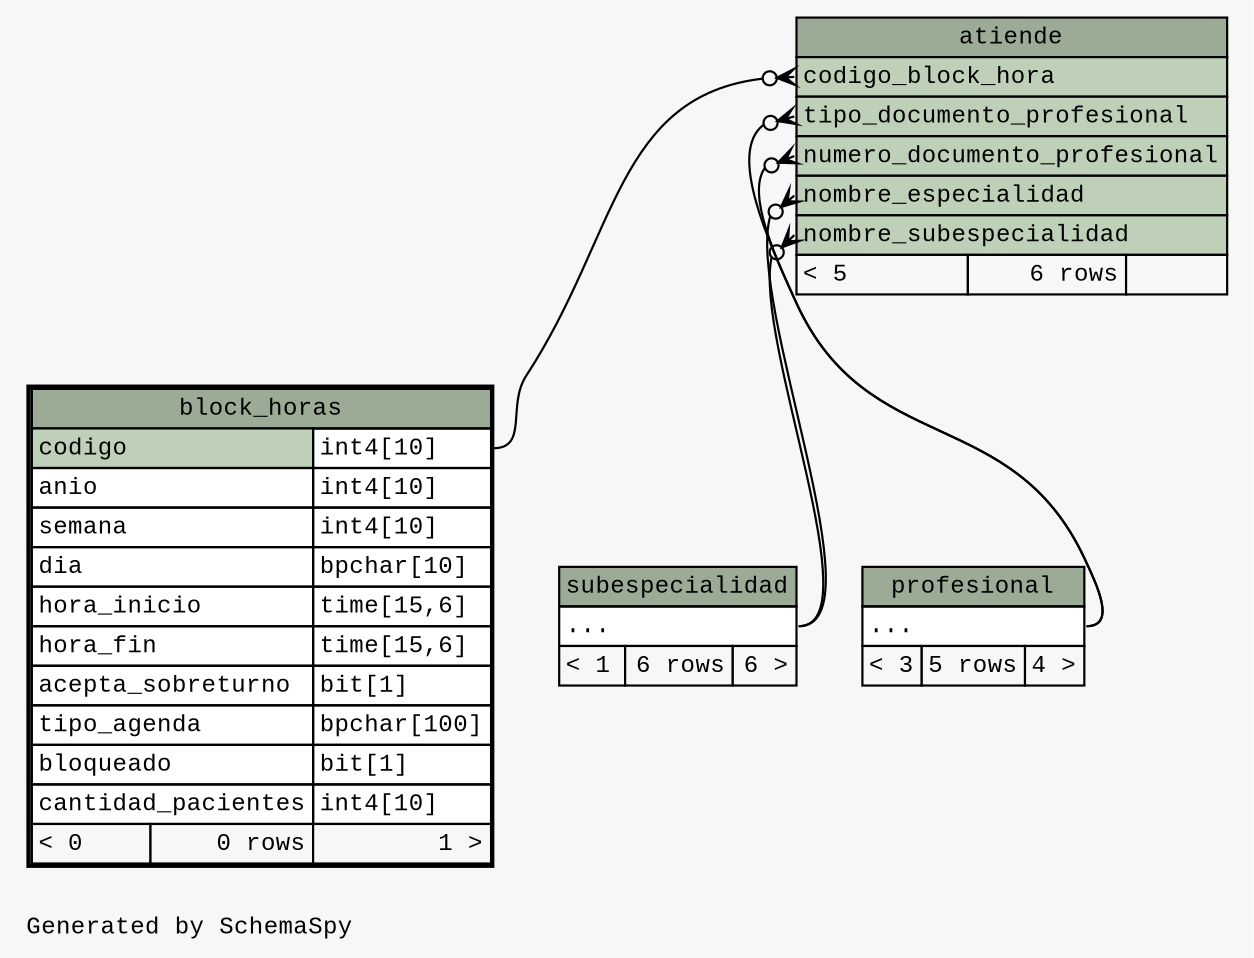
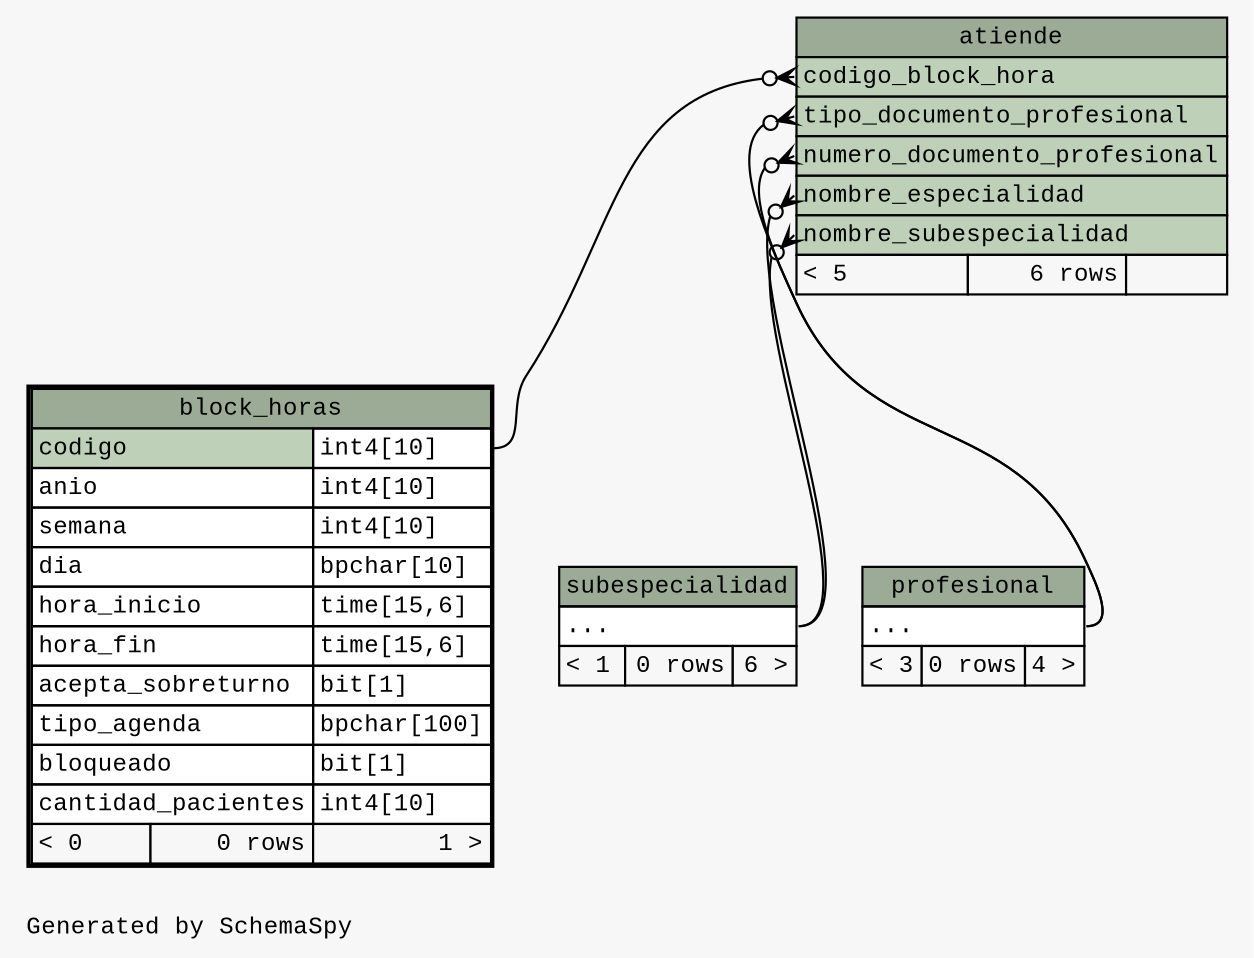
  digraph {
    bgcolor="#f7f7f7"
    fontname="Liberation Mono"
    fontsize=11
    label="\nGenerated by SchemaSpy"
    labeljust=l
    nodesep=0.18
    rankdir=TB
    ranksep=0.46
    node [fontname="Liberation Mono" fontsize=11 shape=plaintext]
    edge [arrowhead=none arrowsize=0.8 arrowtail=crowodot dir=back fontname="Liberation Mono" headport="elipses:e"]
    n1 [label=<     <TABLE BORDER="0" CELLBORDER="1" CELLSPACING="0" BGCOLOR="#ffffff">       <TR><TD COLSPAN="3" BGCOLOR="#9bab96" ALIGN="CENTER">atiende</TD></TR>       <TR><TD PORT="codigo_block_hora" COLSPAN="3" BGCOLOR="#bed1b8" ALIGN="LEFT">codigo_block_hora</TD></TR>       <TR><TD PORT="tipo_documento_profesional" COLSPAN="3" BGCOLOR="#bed1b8" ALIGN="LEFT">tipo_documento_profesional</TD></TR>       <TR><TD PORT="numero_documento_profesional" COLSPAN="3" BGCOLOR="#bed1b8" ALIGN="LEFT">numero_documento_profesional</TD></TR>       <TR><TD PORT="nombre_especialidad" COLSPAN="3" BGCOLOR="#bed1b8" ALIGN="LEFT">nombre_especialidad</TD></TR>       <TR><TD PORT="nombre_subespecialidad" COLSPAN="3" BGCOLOR="#bed1b8" ALIGN="LEFT">nombre_subespecialidad</TD></TR>       <TR><TD ALIGN="LEFT" BGCOLOR="#f7f7f7">&lt; 5</TD><TD ALIGN="RIGHT" BGCOLOR="#f7f7f7">6 rows</TD><TD ALIGN="RIGHT" BGCOLOR="#f7f7f7">  </TD></TR>     </TABLE>>]
    n2 [label=<     <TABLE BORDER="2" CELLBORDER="1" CELLSPACING="0" BGCOLOR="#ffffff">       <TR><TD COLSPAN="3" BGCOLOR="#9bab96" ALIGN="CENTER">block_horas</TD></TR>       <TR><TD PORT="codigo" COLSPAN="2" BGCOLOR="#bed1b8" ALIGN="LEFT">codigo</TD><TD PORT="codigo.type" ALIGN="LEFT">int4[10]</TD></TR>       <TR><TD PORT="anio" COLSPAN="2" ALIGN="LEFT">anio</TD><TD PORT="anio.type" ALIGN="LEFT">int4[10]</TD></TR>       <TR><TD PORT="semana" COLSPAN="2" ALIGN="LEFT">semana</TD><TD PORT="semana.type" ALIGN="LEFT">int4[10]</TD></TR>       <TR><TD PORT="dia" COLSPAN="2" ALIGN="LEFT">dia</TD><TD PORT="dia.type" ALIGN="LEFT">bpchar[10]</TD></TR>       <TR><TD PORT="hora_inicio" COLSPAN="2" ALIGN="LEFT">hora_inicio</TD><TD PORT="hora_inicio.type" ALIGN="LEFT">time[15,6]</TD></TR>       <TR><TD PORT="hora_fin" COLSPAN="2" ALIGN="LEFT">hora_fin</TD><TD PORT="hora_fin.type" ALIGN="LEFT">time[15,6]</TD></TR>       <TR><TD PORT="acepta_sobreturno" COLSPAN="2" ALIGN="LEFT">acepta_sobreturno</TD><TD PORT="acepta_sobreturno.type" ALIGN="LEFT">bit[1]</TD></TR>       <TR><TD PORT="tipo_agenda" COLSPAN="2" ALIGN="LEFT">tipo_agenda</TD><TD PORT="tipo_agenda.type" ALIGN="LEFT">bpchar[100]</TD></TR>       <TR><TD PORT="bloqueado" COLSPAN="2" ALIGN="LEFT">bloqueado</TD><TD PORT="bloqueado.type" ALIGN="LEFT">bit[1]</TD></TR>       <TR><TD PORT="cantidad_pacientes" COLSPAN="2" ALIGN="LEFT">cantidad_pacientes</TD><TD PORT="cantidad_pacientes.type" ALIGN="LEFT">int4[10]</TD></TR>       <TR><TD ALIGN="LEFT" BGCOLOR="#f7f7f7">&lt; 0</TD><TD ALIGN="RIGHT" BGCOLOR="#f7f7f7">0 rows</TD><TD ALIGN="RIGHT" BGCOLOR="#f7f7f7">1 &gt;</TD></TR>     </TABLE>>]
-   n3 [label=<     <TABLE BORDER="0" CELLBORDER="1" CELLSPACING="0" BGCOLOR="#ffffff">       <TR><TD COLSPAN="3" BGCOLOR="#9bab96" ALIGN="CENTER">subespecialidad</TD></TR>       <TR><TD PORT="elipses" COLSPAN="3" ALIGN="LEFT">...</TD></TR>       <TR><TD ALIGN="LEFT" BGCOLOR="#f7f7f7">&lt; 1</TD><TD ALIGN="RIGHT" BGCOLOR="#f7f7f7">6 rows</TD><TD ALIGN="RIGHT" BGCOLOR="#f7f7f7">6 &gt;</TD></TR>     </TABLE>>]
-   n4 [label=<     <TABLE BORDER="0" CELLBORDER="1" CELLSPACING="0" BGCOLOR="#ffffff">       <TR><TD COLSPAN="3" BGCOLOR="#9bab96" ALIGN="CENTER">profesional</TD></TR>       <TR><TD PORT="elipses" COLSPAN="3" ALIGN="LEFT">...</TD></TR>       <TR><TD ALIGN="LEFT" BGCOLOR="#f7f7f7">&lt; 3</TD><TD ALIGN="RIGHT" BGCOLOR="#f7f7f7">5 rows</TD><TD ALIGN="RIGHT" BGCOLOR="#f7f7f7">4 &gt;</TD></TR>     </TABLE>>]
+   n3 [label=<     <TABLE BORDER="0" CELLBORDER="1" CELLSPACING="0" BGCOLOR="#ffffff">       <TR><TD COLSPAN="3" BGCOLOR="#9bab96" ALIGN="CENTER">subespecialidad</TD></TR>       <TR><TD PORT="elipses" COLSPAN="3" ALIGN="LEFT">...</TD></TR>       <TR><TD ALIGN="LEFT" BGCOLOR="#f7f7f7">&lt; 1</TD><TD ALIGN="RIGHT" BGCOLOR="#f7f7f7">0 rows</TD><TD ALIGN="RIGHT" BGCOLOR="#f7f7f7">6 &gt;</TD></TR>     </TABLE>>]
+   n4 [label=<     <TABLE BORDER="0" CELLBORDER="1" CELLSPACING="0" BGCOLOR="#ffffff">       <TR><TD COLSPAN="3" BGCOLOR="#9bab96" ALIGN="CENTER">profesional</TD></TR>       <TR><TD PORT="elipses" COLSPAN="3" ALIGN="LEFT">...</TD></TR>       <TR><TD ALIGN="LEFT" BGCOLOR="#f7f7f7">&lt; 3</TD><TD ALIGN="RIGHT" BGCOLOR="#f7f7f7">0 rows</TD><TD ALIGN="RIGHT" BGCOLOR="#f7f7f7">4 &gt;</TD></TR>     </TABLE>>]
    n1 -> n2 [headport="codigo.type:e" tailport="codigo_block_hora:w"]
    n1 -> n3 [tailport="nombre_especialidad:w"]
    n1 -> n3 [tailport="nombre_subespecialidad:w"]
    n1 -> n4 [tailport="numero_documento_profesional:w"]
    n1 -> n4 [tailport="tipo_documento_profesional:w"]
  }
